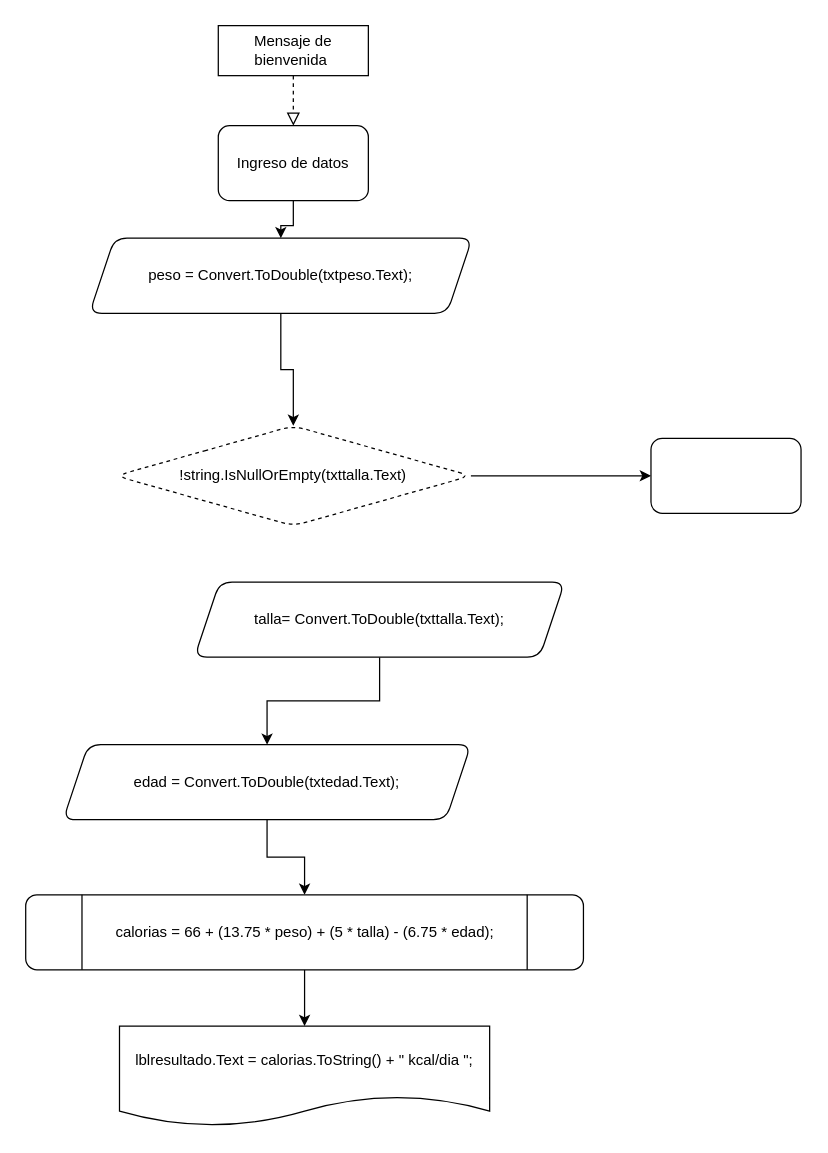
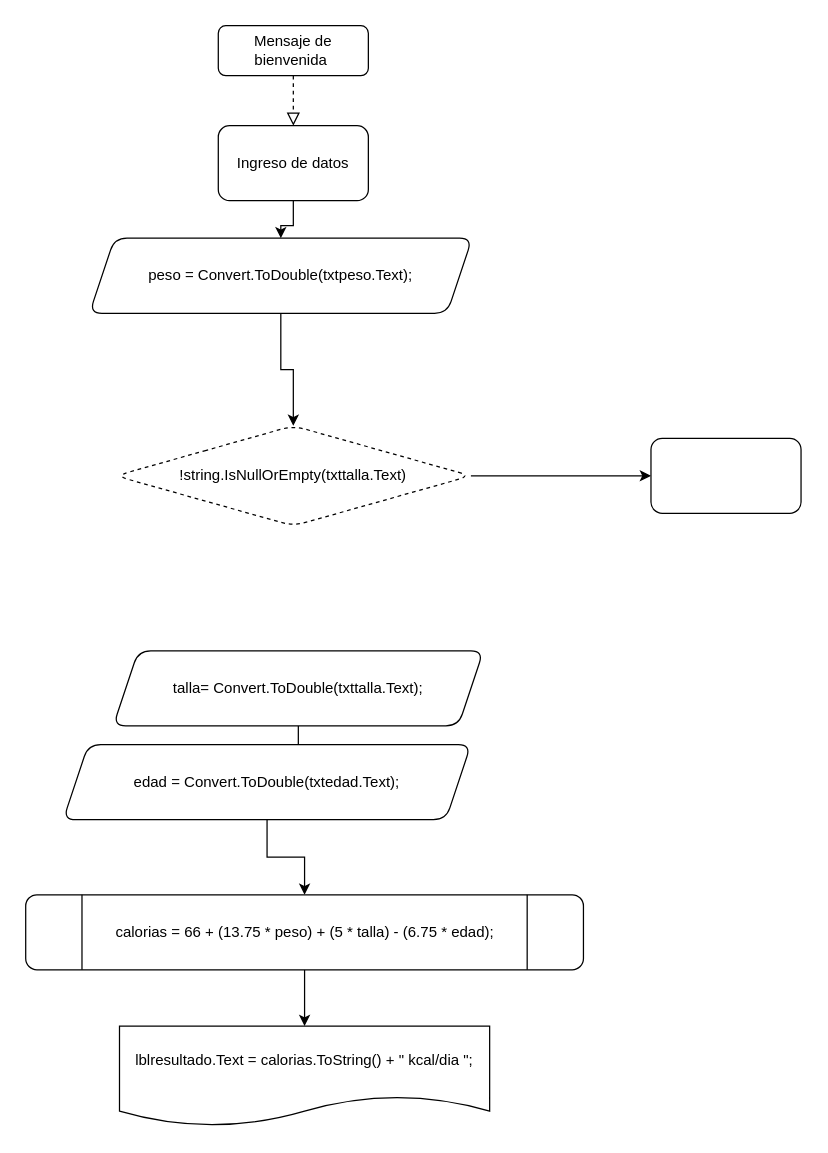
  <mxCell id="0" />
  <mxCell id="1" parent="0" />
- <mxCell id="2" value="Mensaje de bienvenida&amp;nbsp;" style="whiteSpace=wrap;html=1;fontSize=12;glass=0;strokeWidth=1;shadow=0;rounded=0;" parent="1" vertex="1"><mxGeometry x="174" y="20" width="120" height="40" as="geometry" /></mxCell>
+ <mxCell id="2" value="Mensaje de bienvenida&amp;nbsp;" style="rounded=1;whiteSpace=wrap;html=1;fontSize=12;glass=0;strokeWidth=1;shadow=0;" parent="1" vertex="1"><mxGeometry x="174" y="20" width="120" height="40" as="geometry" /></mxCell>
  <mxCell id="3" value="" style="rounded=0;html=1;jettySize=auto;orthogonalLoop=1;fontSize=11;endArrow=block;endFill=0;endSize=8;strokeWidth=1;shadow=0;labelBackgroundColor=none;edgeStyle=orthogonalEdgeStyle;dashed=1;" edge="1" parent="1" source="2" target="5"><mxGeometry relative="1" as="geometry"><mxPoint x="234" y="60" as="sourcePoint" /><mxPoint x="234" y="110" as="targetPoint" /></mxGeometry></mxCell>
  <mxCell id="4" value="" style="edgeStyle=orthogonalEdgeStyle;rounded=0;orthogonalLoop=1;jettySize=auto;html=1;" edge="1" parent="1" source="5" target="7"><mxGeometry relative="1" as="geometry" /></mxCell>
  <mxCell id="5" value="Ingreso de datos" style="rounded=1;whiteSpace=wrap;html=1;" vertex="1" parent="1"><mxGeometry x="174" y="100" width="120" height="60" as="geometry" /></mxCell>
  <mxCell id="6" value="" style="edgeStyle=orthogonalEdgeStyle;rounded=0;orthogonalLoop=1;jettySize=auto;html=1;" edge="1" parent="1" source="7" target="16"><mxGeometry relative="1" as="geometry" /></mxCell>
  <mxCell id="7" value="peso = Convert.ToDouble(txtpeso.Text);" style="shape=parallelogram;perimeter=parallelogramPerimeter;whiteSpace=wrap;html=1;fixedSize=1;rounded=1;" vertex="1" parent="1"><mxGeometry x="71" y="190" width="306" height="60" as="geometry" /></mxCell>
  <mxCell id="8" value="" style="edgeStyle=orthogonalEdgeStyle;rounded=0;orthogonalLoop=1;jettySize=auto;html=1;" edge="1" parent="1" source="9" target="11"><mxGeometry relative="1" as="geometry" /></mxCell>
- <mxCell id="9" value="talla= Convert.ToDouble(txttalla.Text);" style="shape=parallelogram;perimeter=parallelogramPerimeter;whiteSpace=wrap;html=1;fixedSize=1;rounded=1;" vertex="1" parent="1"><mxGeometry x="155" y="465" width="296" height="60" as="geometry" /></mxCell>
+ <mxCell id="9" value="talla= Convert.ToDouble(txttalla.Text);" style="shape=parallelogram;perimeter=parallelogramPerimeter;whiteSpace=wrap;html=1;fixedSize=1;rounded=1;" vertex="1" parent="1"><mxGeometry x="90" y="520" width="296" height="60" as="geometry" /></mxCell>
  <mxCell id="10" value="" style="edgeStyle=orthogonalEdgeStyle;rounded=0;orthogonalLoop=1;jettySize=auto;html=1;" edge="1" parent="1" source="11" target="13"><mxGeometry relative="1" as="geometry" /></mxCell>
  <mxCell id="11" value="edad = Convert.ToDouble(txtedad.Text);" style="shape=parallelogram;perimeter=parallelogramPerimeter;whiteSpace=wrap;html=1;fixedSize=1;rounded=1;" vertex="1" parent="1"><mxGeometry x="50" y="595" width="326" height="60" as="geometry" /></mxCell>
  <mxCell id="12" value="" style="edgeStyle=orthogonalEdgeStyle;rounded=0;orthogonalLoop=1;jettySize=auto;html=1;" edge="1" parent="1" source="13" target="14"><mxGeometry relative="1" as="geometry" /></mxCell>
  <mxCell id="13" value="calorias = 66 + (13.75 * peso) + (5 * talla) - (6.75 * edad);" style="shape=process;whiteSpace=wrap;html=1;backgroundOutline=1;rounded=1;" vertex="1" parent="1"><mxGeometry x="20" y="715" width="446" height="60" as="geometry" /></mxCell>
  <mxCell id="14" value="lblresultado.Text = calorias.ToString() + &quot; kcal/dia &quot;;" style="shape=document;whiteSpace=wrap;html=1;boundedLbl=1;rounded=1;" vertex="1" parent="1"><mxGeometry x="95" y="820" width="296" height="80" as="geometry" /></mxCell>
  <mxCell id="15" value="" style="edgeStyle=orthogonalEdgeStyle;rounded=0;orthogonalLoop=1;jettySize=auto;html=1;" edge="1" parent="1" source="16" target="17"><mxGeometry relative="1" as="geometry" /></mxCell>
  <mxCell id="16" value="!string.IsNullOrEmpty(txttalla.Text)" style="rhombus;whiteSpace=wrap;html=1;rounded=1;dashed=1;" vertex="1" parent="1"><mxGeometry x="92" y="340" width="284" height="80" as="geometry" /></mxCell>
  <mxCell id="17" value="" style="whiteSpace=wrap;html=1;rounded=1;" vertex="1" parent="1"><mxGeometry x="520" y="350" width="120" height="60" as="geometry" /></mxCell>
